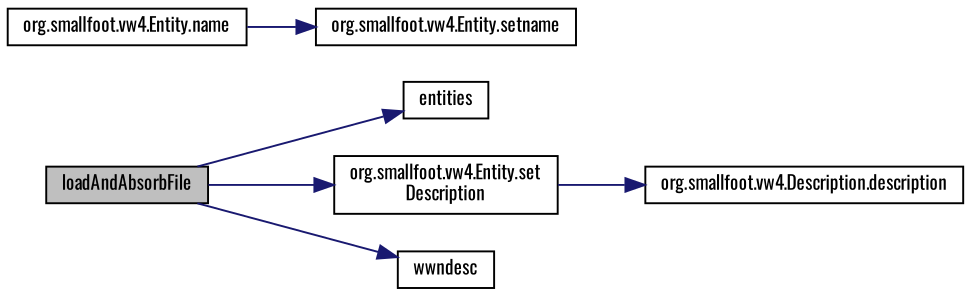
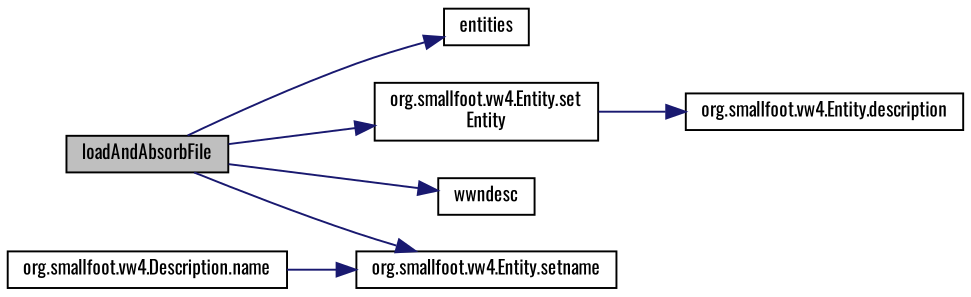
  digraph {
    fontname=Oswald
    rankdir=LR
    node [color=black fillcolor=white fontname=Oswald fontsize=10 shape=record style=filled]
    edge [color=midnightblue fontname=Oswald fontsize=10 labelfontname=Helvetica labelfontsize=10 style=solid]
    n1 [fillcolor=grey75 fontcolor=black height=0.2 label=loadAndAbsorbFile width=0.4]
    n2 [height=0.2 label=entities width=0.4]
-   n3 [height=0.2 label="org.smallfoot.vw4.Entity.set\lDescription" width=0.4]
+   n3 [height=0.2 label="org.smallfoot.vw4.Entity.set\lEntity" width=0.4]
    n4 [height=0.2 label="org.smallfoot.vw4.Entity.setname" width=0.4]
    n5 [height=0.2 label=wwndesc width=0.4]
-   n6 [height=0.2 label="org.smallfoot.vw4.Description.description" width=0.4]
-   n7 [height=0.2 label="org.smallfoot.vw4.Entity.name" width=0.4]
+   n6 [height=0.2 label="org.smallfoot.vw4.Entity.description" width=0.4]
+   n7 [height=0.2 label="org.smallfoot.vw4.Description.name" width=0.4]
    n1 -> n2
    n1 -> n3
+   n1 -> n4
    n1 -> n5
    n3 -> n6
    n7 -> n4
  }
